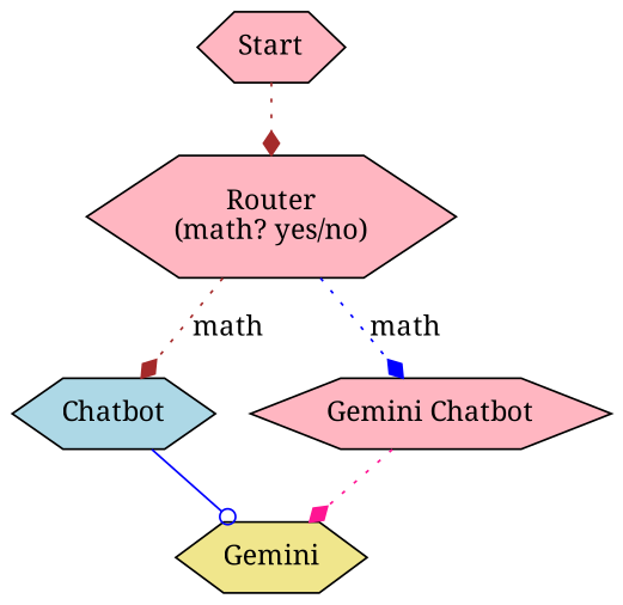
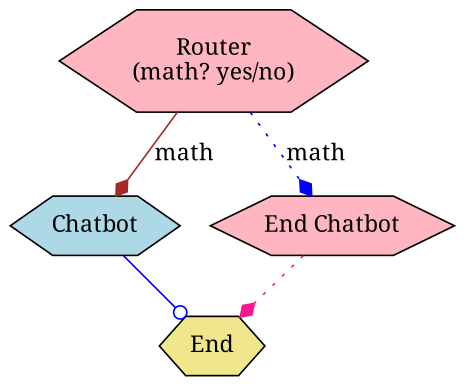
  digraph {
    fontname="Noto Serif"
    rankdir=TB
    node [fillcolor=lightpink fontname="Noto Serif" shape=hexagon style=filled]
    edge [arrowhead=diamond color=brown fontname="Noto Serif" style=dotted]
-   n1 [label=Start]
    n2 [label="Router\n(math? yes/no)"]
    n3 [fillcolor=lightblue label=Chatbot]
-   n4 [label="Gemini Chatbot"]
-   n5 [fillcolor=khaki label=Gemini]
-   n1 -> n2
-   n2 -> n3 [label=math]
+   n4 [label="End Chatbot"]
+   n5 [fillcolor=khaki label=End]
+   n2 -> n3 [label=math style=solid]
    n2 -> n4 [color=blue label=math]
    n3 -> n5 [arrowhead=odot color=blue style=solid]
    n4 -> n5 [color=deeppink]
  }
